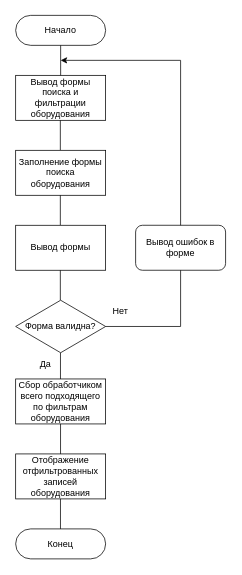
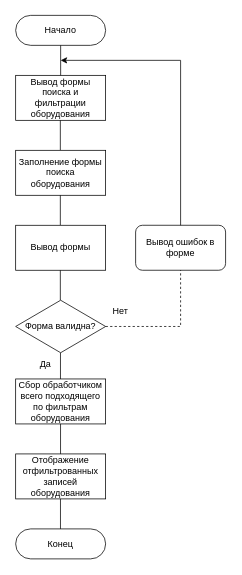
  <mxCell id="0" />
  <mxCell id="1" parent="0" />
  <mxCell id="2" value="Начало" style="rounded=1;whiteSpace=wrap;html=1;arcSize=50;" vertex="1" parent="1"><mxGeometry x="20" y="20" width="120" height="40" as="geometry" /></mxCell>
  <mxCell id="3" value="Вывод формы поиска и фильтрации оборудования" style="rounded=0;whiteSpace=wrap;html=1;" vertex="1" parent="1"><mxGeometry x="20" y="100" width="120" height="60" as="geometry" /></mxCell>
  <mxCell id="4" value="" style="endArrow=none;html=1;rounded=0;exitX=0.5;exitY=0;exitDx=0;exitDy=0;" edge="1" parent="1" source="3"><mxGeometry width="50" height="50" relative="1" as="geometry"><mxPoint x="30" y="110" as="sourcePoint" /><mxPoint x="80" y="60" as="targetPoint" /></mxGeometry></mxCell>
  <mxCell id="5" value="" style="endArrow=none;html=1;rounded=0;exitX=0.5;exitY=0;exitDx=0;exitDy=0;" edge="1" parent="1"><mxGeometry width="50" height="50" relative="1" as="geometry"><mxPoint x="79.58" y="200" as="sourcePoint" /><mxPoint x="79.58" y="160" as="targetPoint" /></mxGeometry></mxCell>
  <mxCell id="6" value="Заполнение формы поиска оборудования" style="rounded=0;whiteSpace=wrap;html=1;" vertex="1" parent="1"><mxGeometry x="20" y="200" width="120" height="60" as="geometry" /></mxCell>
  <mxCell id="7" value="" style="endArrow=none;html=1;rounded=0;exitX=0.5;exitY=0;exitDx=0;exitDy=0;" edge="1" parent="1"><mxGeometry width="50" height="50" relative="1" as="geometry"><mxPoint x="79.58" y="300" as="sourcePoint" /><mxPoint x="79.58" y="260" as="targetPoint" /></mxGeometry></mxCell>
  <mxCell id="8" value="Вывод формы" style="rounded=0;whiteSpace=wrap;html=1;" vertex="1" parent="1"><mxGeometry x="20" y="300" width="120" height="60" as="geometry" /></mxCell>
  <mxCell id="9" value="" style="endArrow=none;html=1;rounded=0;exitX=0.5;exitY=0;exitDx=0;exitDy=0;" edge="1" parent="1"><mxGeometry width="50" height="50" relative="1" as="geometry"><mxPoint x="79.58" y="400" as="sourcePoint" /><mxPoint x="79.58" y="360" as="targetPoint" /></mxGeometry></mxCell>
  <mxCell id="10" value="Отображение отфильтрованных записей оборудования" style="rounded=0;whiteSpace=wrap;html=1;" vertex="1" parent="1"><mxGeometry x="20" y="605" width="120" height="60" as="geometry" /></mxCell>
  <mxCell id="11" value="Форма валидна?" style="rhombus;whiteSpace=wrap;html=1;" vertex="1" parent="1"><mxGeometry x="20" y="400" width="120" height="70" as="geometry" /></mxCell>
  <mxCell id="12" value="" style="endArrow=none;html=1;rounded=0;exitX=0.5;exitY=0;exitDx=0;exitDy=0;" edge="1" parent="1"><mxGeometry width="50" height="50" relative="1" as="geometry"><mxPoint x="79.76" y="510" as="sourcePoint" /><mxPoint x="79.76" y="470" as="targetPoint" /></mxGeometry></mxCell>
  <mxCell id="13" value="Да" style="text;html=1;align=center;verticalAlign=middle;whiteSpace=wrap;rounded=0;" vertex="1" parent="1"><mxGeometry x="30" y="470" width="60" height="30" as="geometry" /></mxCell>
  <mxCell id="14" value="Вывод ошибок в форме" style="whiteSpace=wrap;html=1;rounded=1;" vertex="1" parent="1"><mxGeometry x="180" y="300" width="120" height="60" as="geometry" /></mxCell>
  <mxCell id="15" value="" style="endArrow=classic;html=1;rounded=0;exitX=0.5;exitY=0;exitDx=0;exitDy=0;" edge="1" parent="1" source="14"><mxGeometry width="50" height="50" relative="1" as="geometry"><mxPoint x="240" y="230" as="sourcePoint" /><mxPoint x="80" y="80" as="targetPoint" /><Array as="points"><mxPoint x="240" y="80" /></Array></mxGeometry></mxCell>
- <mxCell id="16" value="" style="endArrow=none;html=1;rounded=0;entryX=0.5;entryY=1;entryDx=0;entryDy=0;exitX=1;exitY=0.5;exitDx=0;exitDy=0;" edge="1" parent="1" source="11" target="14"><mxGeometry width="50" height="50" relative="1" as="geometry"><mxPoint x="230" y="490" as="sourcePoint" /><mxPoint x="280" y="440" as="targetPoint" /><Array as="points"><mxPoint x="240" y="435" /></Array></mxGeometry></mxCell>
+ <mxCell id="16" value="" style="endArrow=none;html=1;rounded=0;entryX=0.5;entryY=1;entryDx=0;entryDy=0;exitX=1;exitY=0.5;exitDx=0;exitDy=0;dashed=1;" edge="1" parent="1" source="11" target="14"><mxGeometry width="50" height="50" relative="1" as="geometry"><mxPoint x="230" y="490" as="sourcePoint" /><mxPoint x="280" y="440" as="targetPoint" /><Array as="points"><mxPoint x="240" y="435" /></Array></mxGeometry></mxCell>
  <mxCell id="17" value="Сбор обработчиком всего подходящего по фильтрам оборудования" style="rounded=0;whiteSpace=wrap;html=1;" vertex="1" parent="1"><mxGeometry x="20" y="505" width="120" height="60" as="geometry" /></mxCell>
  <mxCell id="18" value="Нет" style="text;html=1;align=center;verticalAlign=middle;whiteSpace=wrap;rounded=0;" vertex="1" parent="1"><mxGeometry x="130" y="400" width="60" height="30" as="geometry" /></mxCell>
  <mxCell id="19" value="" style="endArrow=none;html=1;rounded=0;exitX=0.5;exitY=0;exitDx=0;exitDy=0;" edge="1" parent="1"><mxGeometry width="50" height="50" relative="1" as="geometry"><mxPoint x="79.86" y="605" as="sourcePoint" /><mxPoint x="79.86" y="565" as="targetPoint" /></mxGeometry></mxCell>
  <mxCell id="20" value="" style="endArrow=none;html=1;rounded=0;exitX=0.5;exitY=0;exitDx=0;exitDy=0;" edge="1" parent="1"><mxGeometry width="50" height="50" relative="1" as="geometry"><mxPoint x="79.76" y="705" as="sourcePoint" /><mxPoint x="79.76" y="665" as="targetPoint" /></mxGeometry></mxCell>
  <mxCell id="21" value="Конец" style="rounded=1;whiteSpace=wrap;html=1;arcSize=50;" vertex="1" parent="1"><mxGeometry x="20" y="705" width="120" height="40" as="geometry" /></mxCell>
